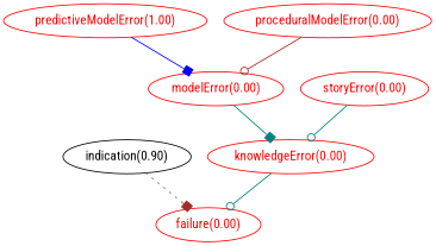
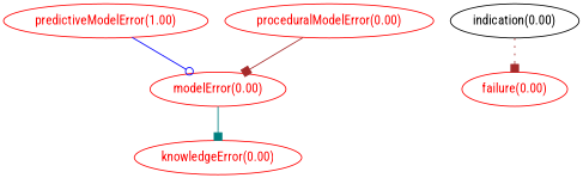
  digraph {
    fontname="Roboto Condensed"
    node [color=red fontcolor=red fontname="Roboto Condensed" shape=ellipse]
    edge [arrowhead=odot color=teal fontname="Roboto Condensed"]
    "knowledgeError(0.00)"
    "failure(0.00)"
    "modelError(0.00)"
    n4 [label="predictiveModelError(1.00)"]
    "proceduralModelError(0.00)"
-   "storyError(0.00)"
-   "indication(0.00)" [label="indication(0.90)" color="" fontcolor="" shape=""]
-   "knowledgeError(0.00)" -> "failure(0.00)"
+   "indication(0.00)" [color="" fontcolor="" shape=""]
    "modelError(0.00)" -> "knowledgeError(0.00)" [arrowhead=box]
-   n4 -> "modelError(0.00)" [arrowhead=box color=blue]
-   "proceduralModelError(0.00)" -> "modelError(0.00)" [color=brown]
-   "storyError(0.00)" -> "knowledgeError(0.00)"
+   n4 -> "modelError(0.00)" [color=blue]
+   "proceduralModelError(0.00)" -> "modelError(0.00)" [arrowhead=box color=brown]
    "indication(0.00)" -> "failure(0.00)" [arrowhead=box color=brown style=dotted]
  }
